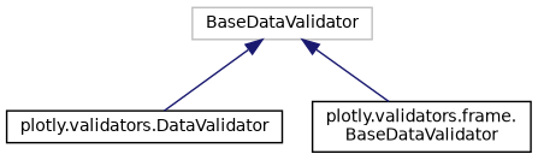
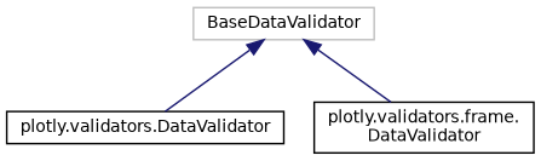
  digraph {
    rankdir=TB
    node [color=black fillcolor=white fontname=Helvetica fontsize=10 shape=record style=filled]
    edge [color=midnightblue dir=back fontname=Helvetica fontsize=10 labelfontname=Helvetica labelfontsize=10 style=solid]
    n1 [color=grey75 height=0.2 label=BaseDataValidator width=0.4]
    n2 [height=0.2 label="plotly.validators.DataValidator" width=0.4]
-   n3 [height=0.2 label="plotly.validators.frame.\lBaseDataValidator" width=0.4]
+   n3 [height=0.2 label="plotly.validators.frame.\lDataValidator" width=0.4]
    n1 -> n2
    n1 -> n3
  }
